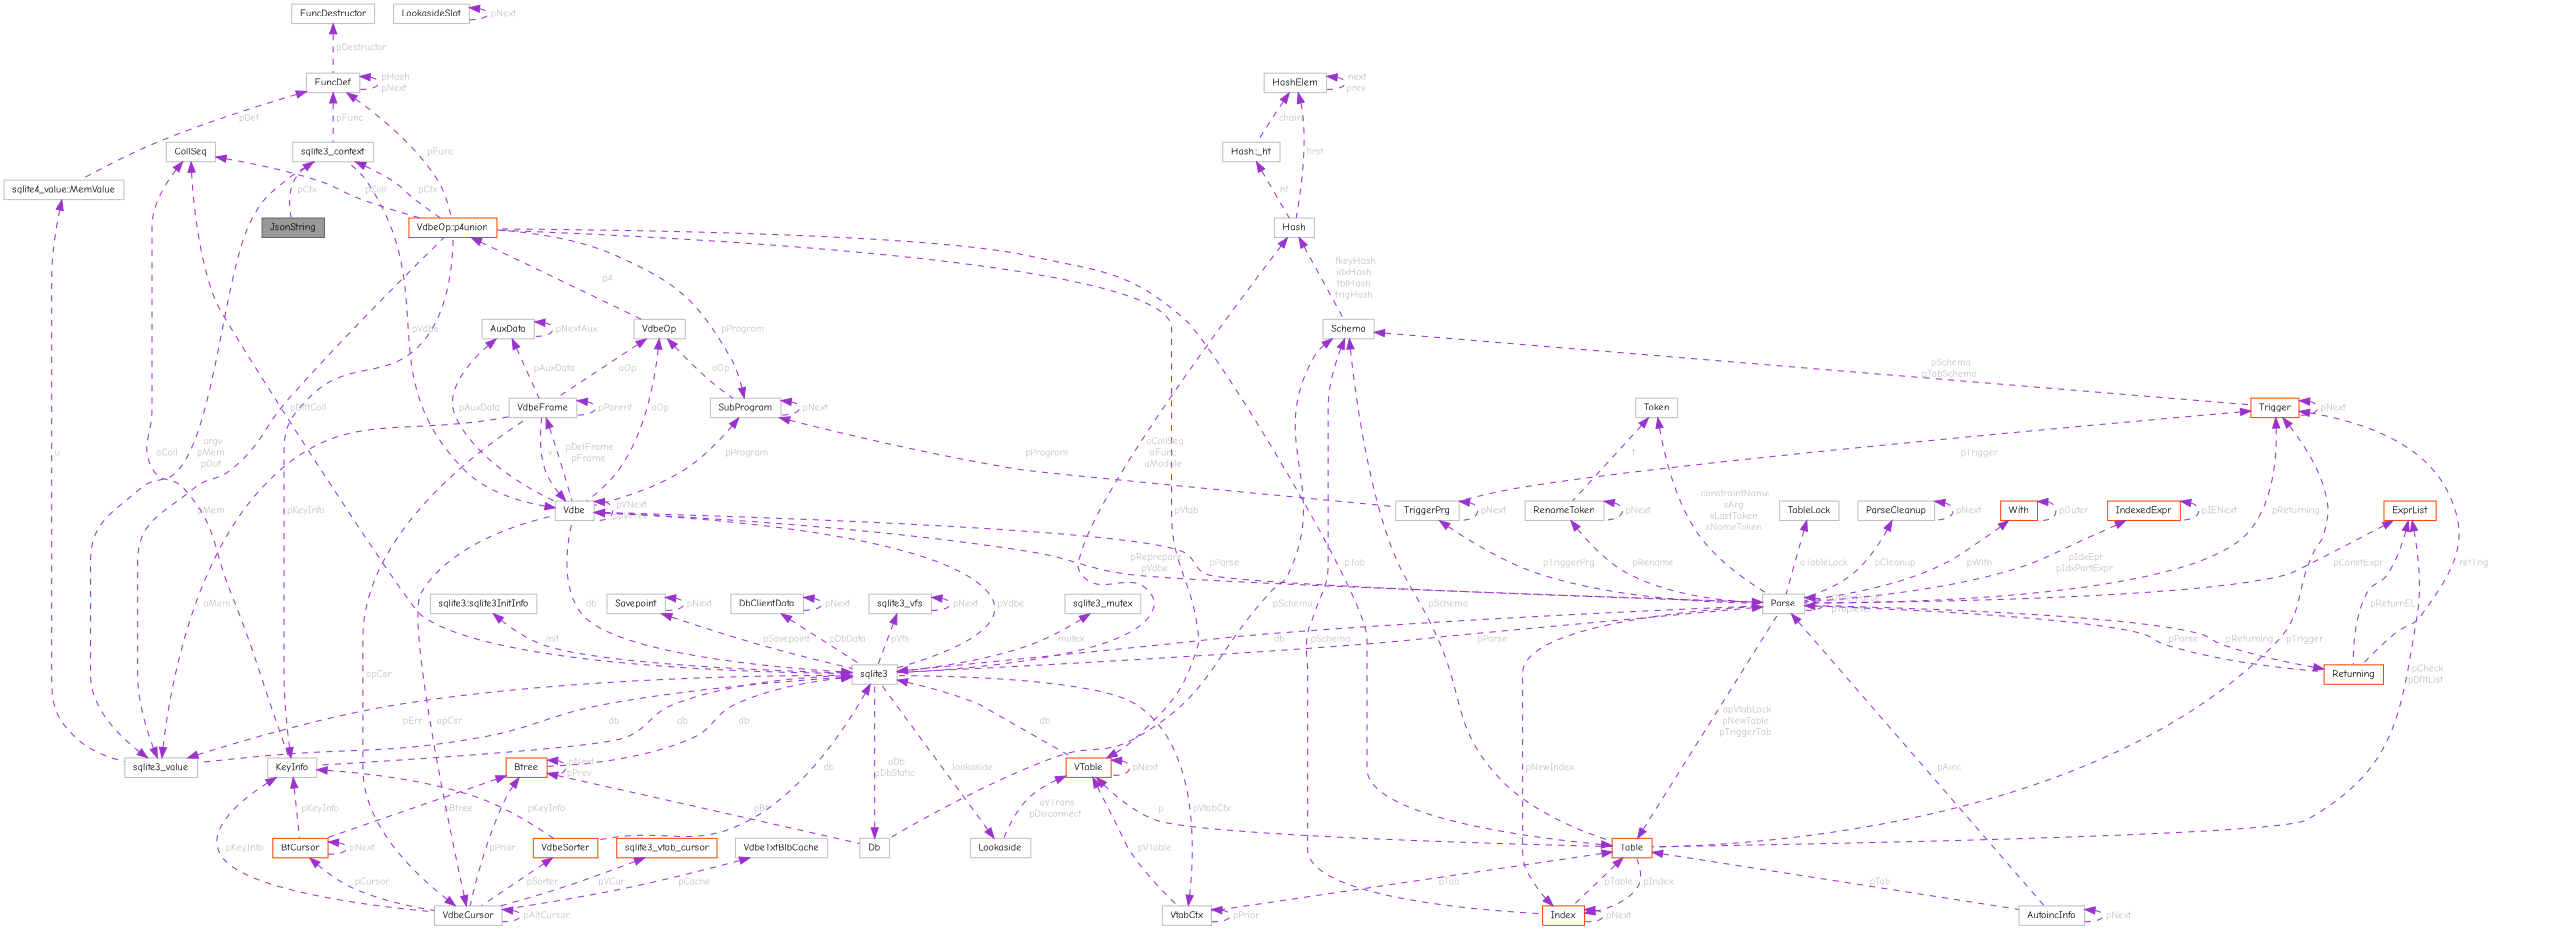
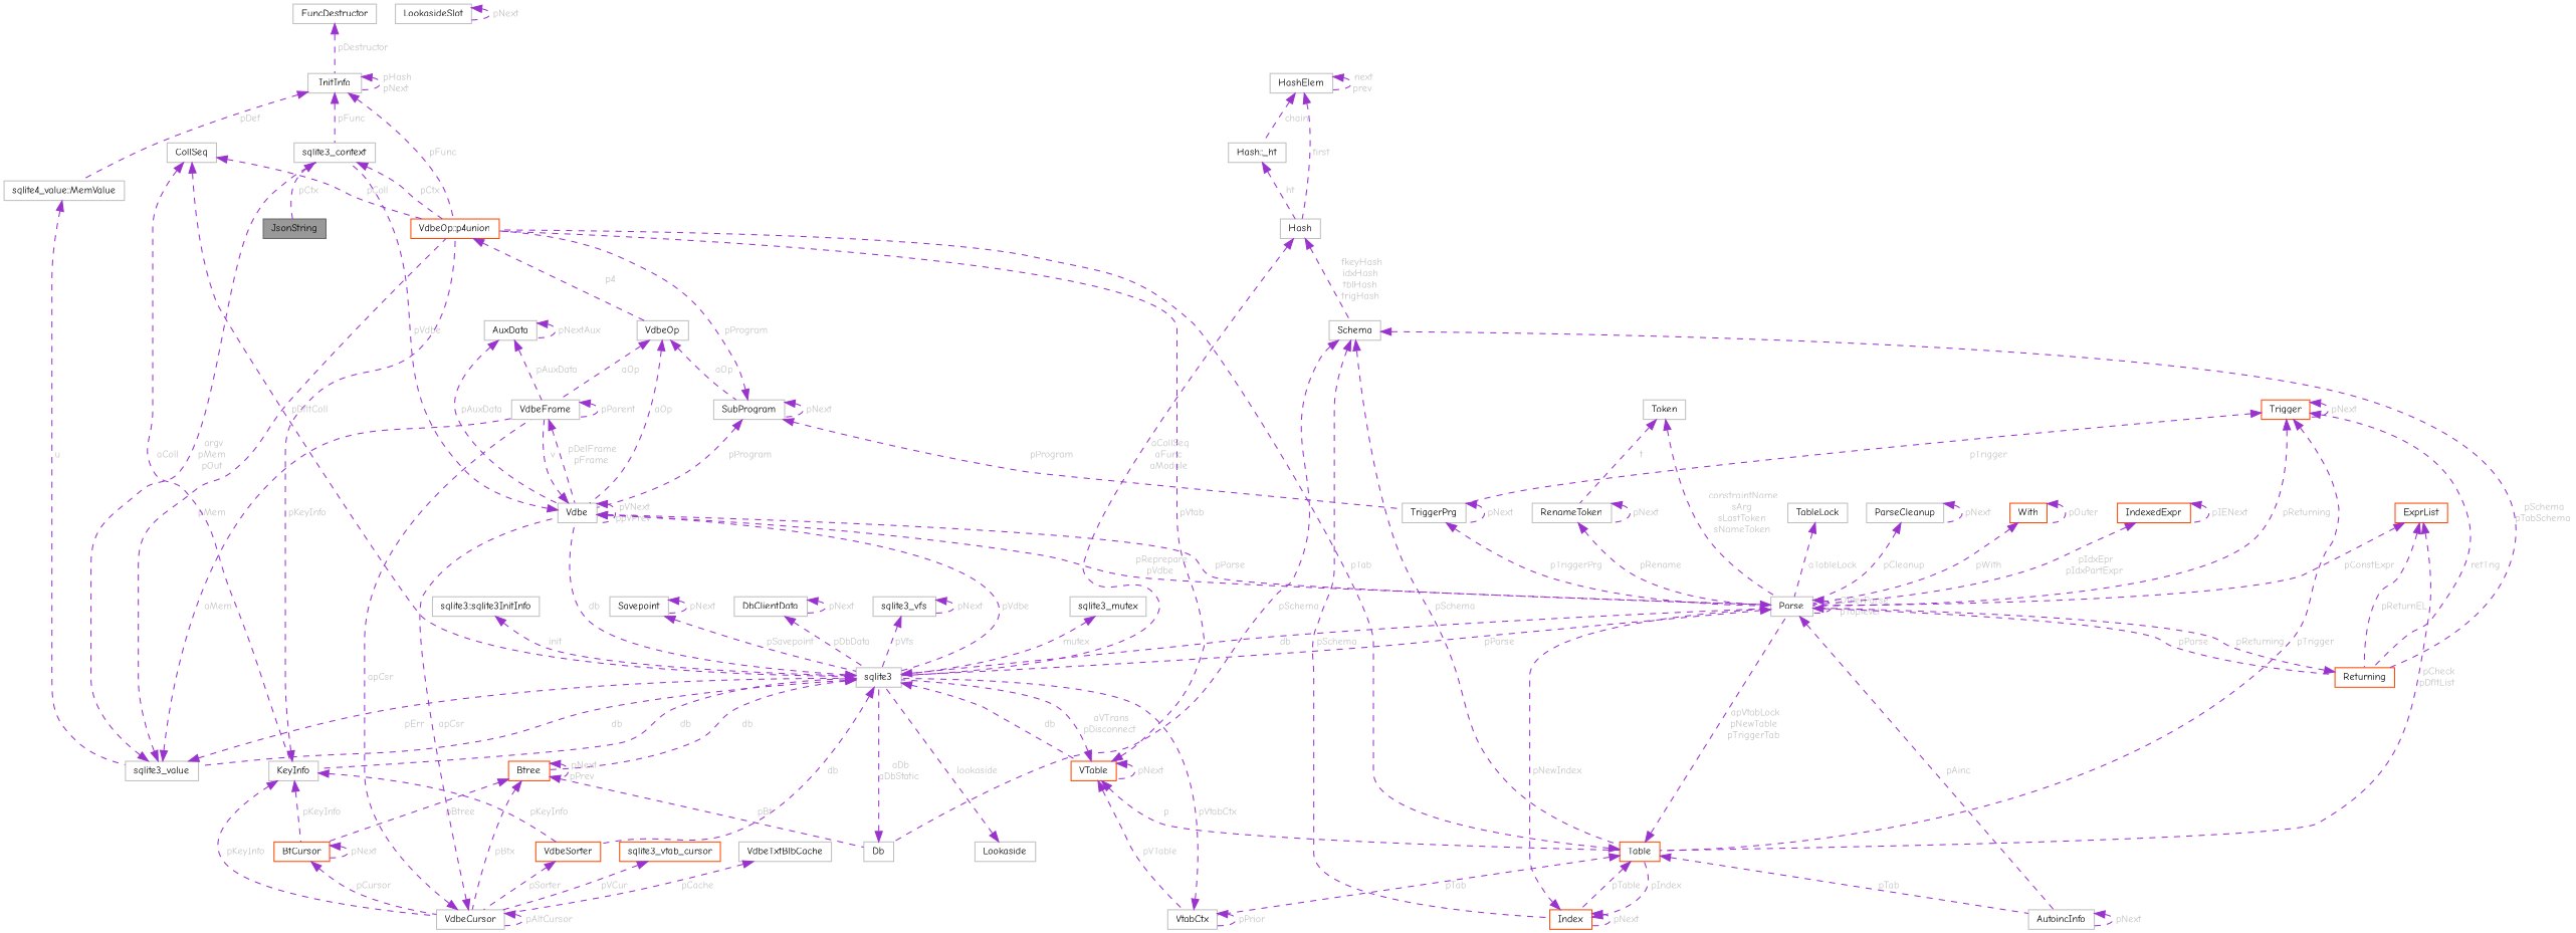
  digraph {
    fontname="Comic Neue"
    node [color=grey75 fillcolor=white fontname="Comic Neue" fontsize=10 shape=box style=filled]
    edge [color=darkorchid3 dir=back fontcolor=grey fontname="Comic Neue" fontsize=10 labelfontname=Helvetica labelfontsize=10 style=dashed]
    n1 [color=gray40 fillcolor=grey60 fontcolor=black height=0.2 label=JsonString width=0.4]
    n2 [height=0.2 label=sqlite3_context width=0.4]
    n3 [color=orangered height=0.2 label="VdbeOp::p4union" width=0.4]
    n4 [height=0.2 label=VdbeOp width=0.4]
    n5 [height=0.2 label=sqlite3_value width=0.4]
    n6 [height=0.2 label=sqlite3 width=0.4]
    n7 [height=0.2 label=VdbeFrame width=0.4]
    n8 [height=0.2 label=Vdbe width=0.4]
    n9 [height=0.2 label=Parse width=0.4]
    n10 [color=orangered height=0.2 label=VTable width=0.4]
    n11 [height=0.2 label=KeyInfo width=0.4]
    n12 [color=orangered height=0.2 label=Btree width=0.4]
    n13 [color=orangered height=0.2 label=VdbeSorter width=0.4]
    n14 [height=0.2 label="sqlite4_value::MemValue" width=0.4]
-   n15 [height=0.2 label=FuncDef width=0.4]
+   n15 [height=0.2 label=InitInfo width=0.4]
    n16 [height=0.2 label=FuncDestructor width=0.4]
    n17 [color=orangered height=0.2 label=Returning width=0.4]
    n18 [height=0.2 label=AutoincInfo width=0.4]
    n19 [color=orangered height=0.2 label=Table width=0.4]
    n20 [height=0.2 label=VtabCtx width=0.4]
    n21 [height=0.2 label=VdbeCursor width=0.4]
    n22 [color=orangered height=0.2 label=BtCursor width=0.4]
    n23 [height=0.2 label=Db width=0.4]
    n24 [height=0.2 label=sqlite3_vfs width=0.4]
    n25 [color=orangered height=0.2 label=ExprList width=0.4]
    n26 [color=orangered height=0.2 label=Index width=0.4]
    n27 [color=orangered height=0.2 label=IndexedExpr width=0.4]
    n28 [height=0.2 label=TableLock width=0.4]
    n29 [height=0.2 label=Schema width=0.4]
    n30 [color=orangered height=0.2 label=Trigger width=0.4]
    n31 [height=0.2 label=TriggerPrg width=0.4]
    n32 [height=0.2 label=Hash width=0.4]
    n33 [height=0.2 label=HashElem width=0.4]
    n34 [height=0.2 label="Hash::_ht" width=0.4]
    n35 [height=0.2 label=SubProgram width=0.4]
    n36 [height=0.2 label=CollSeq width=0.4]
    n37 [height=0.2 label=ParseCleanup width=0.4]
    n38 [height=0.2 label=Token width=0.4]
    n39 [height=0.2 label=RenameToken width=0.4]
    n40 [color=orangered height=0.2 label=With width=0.4]
    n41 [color=orangered height=0.2 label=sqlite3_vtab_cursor width=0.4]
    n42 [height=0.2 label=VdbeTxtBlbCache width=0.4]
    n43 [height=0.2 label=AuxData width=0.4]
    n44 [height=0.2 label=sqlite3_mutex width=0.4]
    n45 [height=0.2 label="sqlite3::sqlite3InitInfo" width=0.4]
    n46 [height=0.2 label=Lookaside width=0.4]
    n47 [height=0.2 label=LookasideSlot width=0.4]
    n48 [height=0.2 label=Savepoint width=0.4]
    n49 [height=0.2 label=DbClientData width=0.4]
    n2 -> n1 [label=" pCtx"]
    n2 -> n3 [label=" pCtx"]
    n3 -> n4 [label=" p4"]
    n4 -> n7 [label=" aOp"]
    n4 -> n8 [label=" aOp"]
    n4 -> n35 [label=" aOp"]
    n5 -> n2 [label=" argv\npMem\npOut"]
    n5 -> n3 [label=" pMem"]
    n5 -> n6 [label=" pErr"]
    n5 -> n7 [label=" aMem"]
    n6 -> n5 [label=" db"]
    n6 -> n8 [label=" db"]
    n6 -> n9 [label=" db"]
    n6 -> n10 [label=" db"]
    n6 -> n11 [label=" db"]
    n6 -> n12 [label=" db"]
    n6 -> n13 [label=" db"]
    n7 -> n7 [label=" pParent"]
    n7 -> n8 [label=" pDelFrame\npFrame"]
    n8 -> n2 [label=" pVdbe"]
    n8 -> n6 [label=" pVdbe"]
    n8 -> n7 [label=" v"]
    n8 -> n8 [label=" pVNext\nppVPrev"]
    n8 -> n9 [label=" pReprepare\npVdbe"]
    n9 -> n6 [label=" pParse"]
    n9 -> n8 [label=" pParse"]
    n9 -> n9 [label=" pOuterParse\npToplevel"]
    n9 -> n17 [label=" pParse"]
    n9 -> n18 [label=" pAinc"]
    n10 -> n3 [label=" pVtab"]
-   n10 -> n46 [label=" aVTrans\npDisconnect"]
+   n10 -> n6 [label=" aVTrans\npDisconnect"]
    n10 -> n10 [label=" pNext"]
    n10 -> n19 [label=" p"]
    n10 -> n20 [label=" pVTable"]
    n11 -> n3 [label=" pKeyInfo"]
    n11 -> n13 [label=" pKeyInfo"]
    n11 -> n21 [label=" pKeyInfo"]
    n11 -> n22 [label=" pKeyInfo"]
    n12 -> n12 [label=" pNext\npPrev"]
-   n12 -> n21 [label=" pPrior"]
+   n12 -> n21 [label=" pBtx"]
    n12 -> n22 [label=" pBtree"]
    n12 -> n23 [label=" pBt"]
    n13 -> n21 [label=" pSorter"]
    n14 -> n5 [label=" u"]
    n15 -> n2 [label=" pFunc"]
    n15 -> n3 [label=" pFunc"]
    n15 -> n14 [label=" pDef"]
    n15 -> n15 [label=" pHash\npNext"]
    n16 -> n15 [label=" pDestructor"]
    n17 -> n9 [label=" pReturning"]
    n18 -> n18 [label=" pNext"]
    n19 -> n3 [label=" pTab"]
    n19 -> n9 [label=" apVtabLock\npNewTable\npTriggerTab"]
    n19 -> n18 [label=" pTab"]
    n19 -> n20 [label=" pTab"]
    n19 -> n26 [label=" pTable"]
    n20 -> n6 [label=" pVtabCtx"]
    n20 -> n20 [label=" pPrior"]
    n21 -> n7 [label=" apCsr"]
    n21 -> n8 [label=" apCsr"]
    n21 -> n21 [label=" pAltCursor"]
    n22 -> n21 [label=" pCursor"]
    n22 -> n22 [label=" pNext"]
    n23 -> n6 [label=" aDb\naDbStatic"]
    n24 -> n6 [label=" pVfs"]
    n24 -> n24 [label=" pNext"]
    n25 -> n9 [label=" pConstExpr"]
    n25 -> n17 [label=" pReturnEL"]
    n25 -> n19 [label=" pCheck\npDfltList"]
    n26 -> n9 [label=" pNewIndex"]
    n26 -> n19 [label=" pIndex"]
    n26 -> n26 [label=" pNext"]
    n27 -> n9 [label=" pIdxEpr\npIdxPartExpr"]
    n27 -> n27 [label=" pIENext"]
    n28 -> n9 [label=" aTableLock"]
    n29 -> n19 [label=" pSchema"]
    n29 -> n23 [label=" pSchema"]
    n29 -> n26 [label=" pSchema"]
-   n29 -> n30 [label=" pSchema\npTabSchema"]
+   n29 -> n17 [label=" pSchema\npTabSchema"]
    n30 -> n9 [label=" pReturning"]
    n30 -> n17 [label=" retTrig"]
    n30 -> n19 [label=" pTrigger"]
    n30 -> n30 [label=" pNext"]
    n30 -> n31 [label=" pTrigger"]
    n31 -> n9 [label=" pTriggerPrg"]
    n31 -> n31 [label=" pNext"]
    n32 -> n6 [label=" aCollSeq\naFunc\naModule"]
    n32 -> n29 [label=" fkeyHash\nidxHash\ntblHash\ntrigHash"]
    n33 -> n32 [label=" first"]
    n33 -> n33 [label=" next\nprev"]
    n33 -> n34 [label=" chain"]
    n34 -> n32 [label=" ht"]
    n35 -> n3 [label=" pProgram"]
    n35 -> n8 [label=" pProgram"]
    n35 -> n31 [label=" pProgram"]
    n35 -> n35 [label=" pNext"]
    n36 -> n3 [label=" pColl"]
    n36 -> n6 [label=" pDfltColl"]
    n36 -> n11 [label=" aColl"]
    n37 -> n9 [label=" pCleanup"]
    n37 -> n37 [label=" pNext"]
    n38 -> n9 [label=" constraintName\nsArg\nsLastToken\nsNameToken"]
    n38 -> n39 [label=" t"]
    n39 -> n9 [label=" pRename"]
    n39 -> n39 [label=" pNext"]
    n40 -> n9 [label=" pWith"]
    n40 -> n40 [label=" pOuter"]
    n41 -> n21 [label=" pVCur"]
    n42 -> n21 [label=" pCache"]
    n43 -> n7 [label=" pAuxData"]
    n43 -> n8 [label=" pAuxData"]
    n43 -> n43 [label=" pNextAux"]
    n44 -> n6 [label=" mutex"]
    n45 -> n6 [label=" init"]
    n46 -> n6 [label=" lookaside"]
    n47 -> n47 [label=" pNext"]
    n48 -> n6 [label=" pSavepoint"]
    n48 -> n48 [label=" pNext"]
    n49 -> n6 [label=" pDbData"]
    n49 -> n49 [label=" pNext"]
  }
